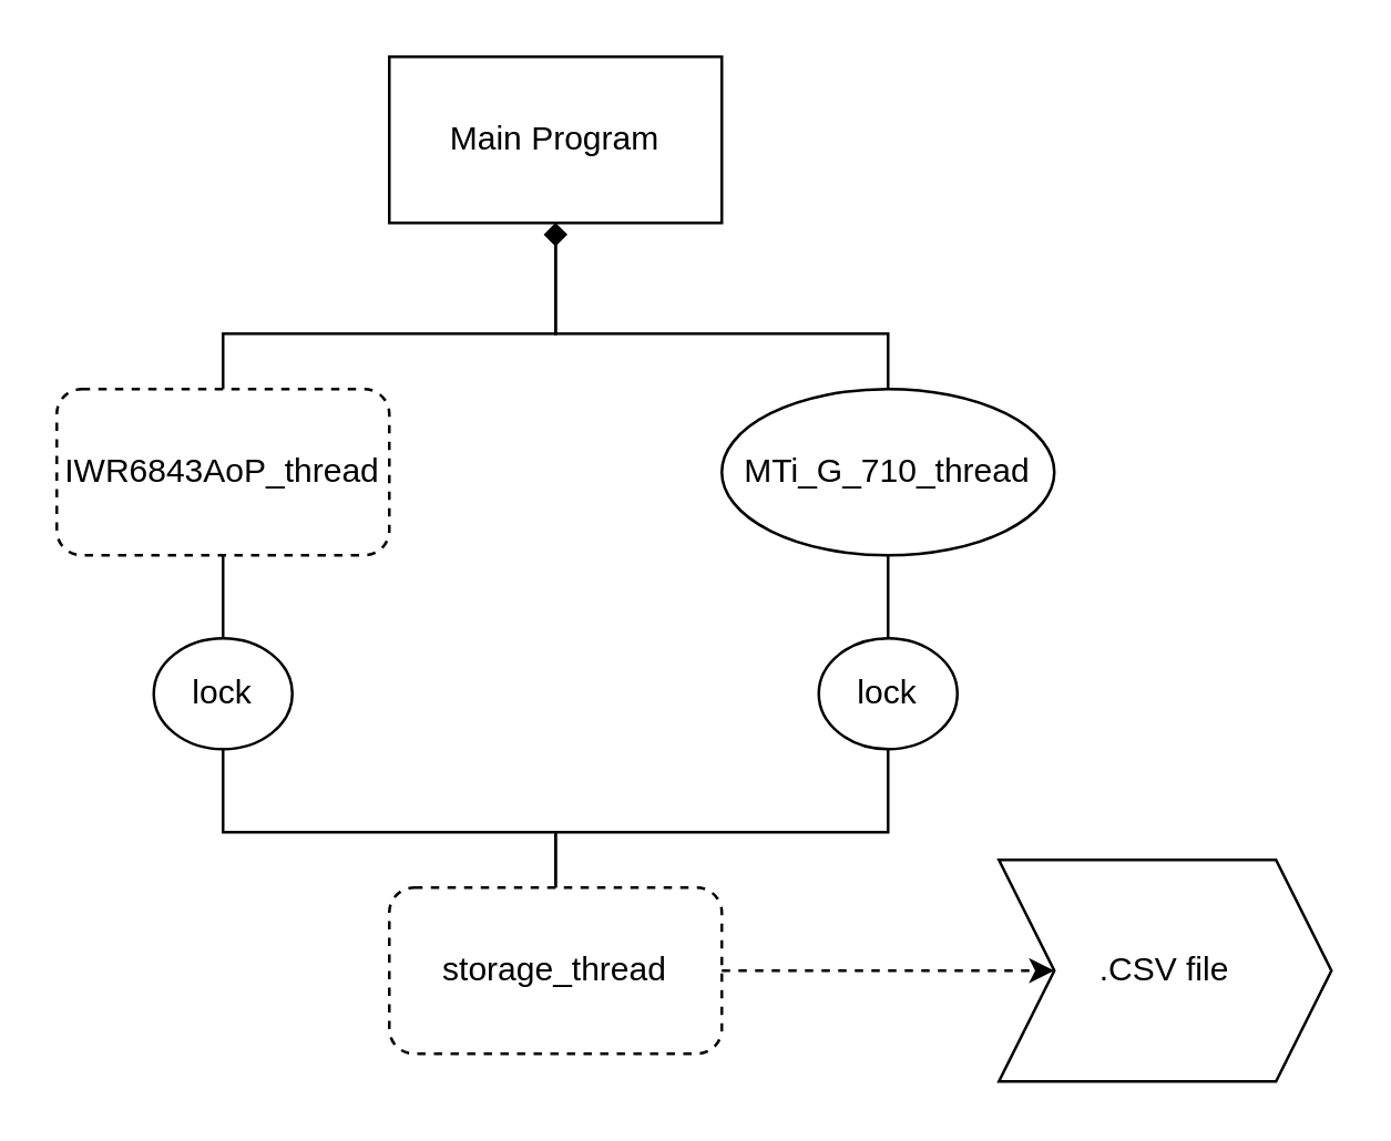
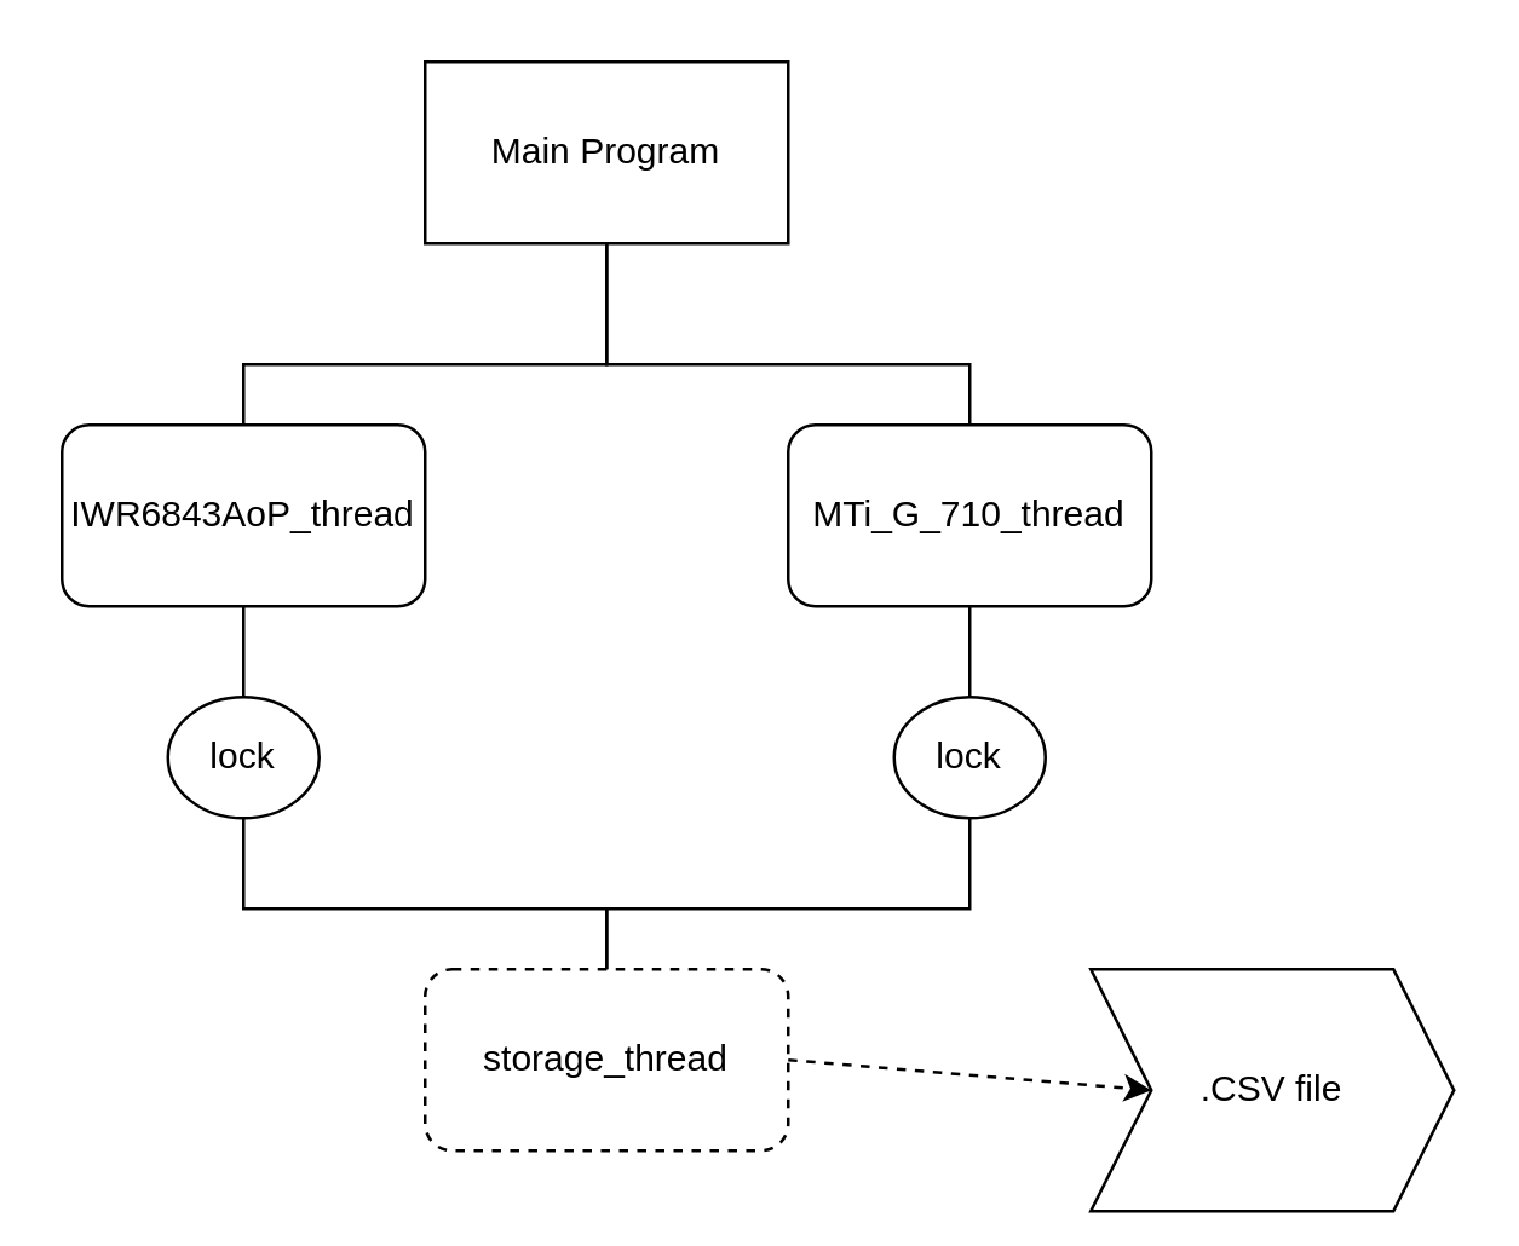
  <mxCell id="0" />
  <mxCell id="1" parent="0" />
  <mxCell id="2" value="Main Program" style="whiteSpace=wrap;html=1;rounded=0;" vertex="1" parent="1"><mxGeometry x="140" y="20" width="120" height="60" as="geometry" /></mxCell>
- <mxCell id="3" value="IWR6843AoP_thread" style="rounded=1;whiteSpace=wrap;html=1;dashed=1;" vertex="1" parent="1"><mxGeometry x="20" y="140" width="120" height="60" as="geometry" /></mxCell>
- <mxCell id="4" value="MTi_G_710_thread" style="ellipse;whiteSpace=wrap;html=1;" vertex="1" parent="1"><mxGeometry x="260" y="140" width="120" height="60" as="geometry" /></mxCell>
- <mxCell id="5" value="" style="endArrow=diamond;html=1;rounded=0;entryX=0.5;entryY=1;entryDx=0;entryDy=0;exitX=0.5;exitY=0;exitDx=0;exitDy=0;" edge="1" parent="1" source="4" target="2"><mxGeometry width="50" height="50" relative="1" as="geometry"><mxPoint x="180" y="210" as="sourcePoint" /><mxPoint x="230" y="160" as="targetPoint" /><Array as="points"><mxPoint x="320" y="120" /><mxPoint x="200" y="120" /></Array></mxGeometry></mxCell>
- <mxCell id="6" value="" style="endArrow=diamond;html=1;rounded=0;entryX=0.5;entryY=1;entryDx=0;entryDy=0;exitX=0.5;exitY=0;exitDx=0;exitDy=0;" edge="1" parent="1" source="3" target="2"><mxGeometry width="50" height="50" relative="1" as="geometry"><mxPoint x="180" y="210" as="sourcePoint" /><mxPoint x="230" y="160" as="targetPoint" /><Array as="points"><mxPoint x="80" y="120" /><mxPoint x="200" y="120" /></Array></mxGeometry></mxCell>
+ <mxCell id="3" value="IWR6843AoP_thread" style="rounded=1;whiteSpace=wrap;html=1;" vertex="1" parent="1"><mxGeometry x="20" y="140" width="120" height="60" as="geometry" /></mxCell>
+ <mxCell id="4" value="MTi_G_710_thread" style="rounded=1;whiteSpace=wrap;html=1;" vertex="1" parent="1"><mxGeometry x="260" y="140" width="120" height="60" as="geometry" /></mxCell>
+ <mxCell id="5" value="" style="endArrow=none;html=1;rounded=0;entryX=0.5;entryY=1;entryDx=0;entryDy=0;exitX=0.5;exitY=0;exitDx=0;exitDy=0;" edge="1" parent="1" source="4" target="2"><mxGeometry width="50" height="50" relative="1" as="geometry"><mxPoint x="180" y="210" as="sourcePoint" /><mxPoint x="230" y="160" as="targetPoint" /><Array as="points"><mxPoint x="320" y="120" /><mxPoint x="200" y="120" /></Array></mxGeometry></mxCell>
+ <mxCell id="6" value="" style="endArrow=none;html=1;rounded=0;entryX=0.5;entryY=1;entryDx=0;entryDy=0;exitX=0.5;exitY=0;exitDx=0;exitDy=0;" edge="1" parent="1" source="3" target="2"><mxGeometry width="50" height="50" relative="1" as="geometry"><mxPoint x="180" y="210" as="sourcePoint" /><mxPoint x="230" y="160" as="targetPoint" /><Array as="points"><mxPoint x="80" y="120" /><mxPoint x="200" y="120" /></Array></mxGeometry></mxCell>
  <mxCell id="7" value="lock" style="ellipse;whiteSpace=wrap;html=1;" vertex="1" parent="1"><mxGeometry x="55" y="230" width="50" height="40" as="geometry" /></mxCell>
  <mxCell id="8" value="lock" style="ellipse;whiteSpace=wrap;html=1;" vertex="1" parent="1"><mxGeometry x="295" y="230" width="50" height="40" as="geometry" /></mxCell>
  <mxCell id="9" value="" style="endArrow=none;html=1;rounded=0;entryX=0.5;entryY=1;entryDx=0;entryDy=0;exitX=0.5;exitY=0;exitDx=0;exitDy=0;" edge="1" parent="1" source="8" target="4"><mxGeometry width="50" height="50" relative="1" as="geometry"><mxPoint x="180" y="210" as="sourcePoint" /><mxPoint x="230" y="160" as="targetPoint" /></mxGeometry></mxCell>
  <mxCell id="10" value="" style="endArrow=none;html=1;rounded=0;entryX=0.5;entryY=1;entryDx=0;entryDy=0;exitX=0.5;exitY=0;exitDx=0;exitDy=0;" edge="1" parent="1" source="7" target="3"><mxGeometry width="50" height="50" relative="1" as="geometry"><mxPoint x="180" y="210" as="sourcePoint" /><mxPoint x="230" y="160" as="targetPoint" /></mxGeometry></mxCell>
  <mxCell id="11" value="storage_thread" style="rounded=1;whiteSpace=wrap;html=1;dashed=1;" vertex="1" parent="1"><mxGeometry x="140" y="320" width="120" height="60" as="geometry" /></mxCell>
  <mxCell id="12" value="" style="endArrow=none;html=1;rounded=0;entryX=0.5;entryY=1;entryDx=0;entryDy=0;exitX=0.5;exitY=0;exitDx=0;exitDy=0;" edge="1" parent="1" source="11" target="8"><mxGeometry width="50" height="50" relative="1" as="geometry"><mxPoint x="180" y="210" as="sourcePoint" /><mxPoint x="230" y="160" as="targetPoint" /><Array as="points"><mxPoint x="200" y="300" /><mxPoint x="320" y="300" /></Array></mxGeometry></mxCell>
  <mxCell id="13" value="" style="endArrow=none;html=1;rounded=0;exitX=0.5;exitY=1;exitDx=0;exitDy=0;entryX=0.5;entryY=0;entryDx=0;entryDy=0;" edge="1" parent="1" source="7" target="11"><mxGeometry width="50" height="50" relative="1" as="geometry"><mxPoint x="180" y="210" as="sourcePoint" /><mxPoint x="230" y="160" as="targetPoint" /><Array as="points"><mxPoint x="80" y="300" /><mxPoint x="200" y="300" /></Array></mxGeometry></mxCell>
- <mxCell id="14" value=".CSV file" style="shape=step;perimeter=stepPerimeter;whiteSpace=wrap;html=1;fixedSize=1;" vertex="1" parent="1"><mxGeometry x="360" y="310" width="120" height="80" as="geometry" /></mxCell>
+ <mxCell id="14" value=".CSV file" style="shape=step;perimeter=stepPerimeter;whiteSpace=wrap;html=1;fixedSize=1;" vertex="1" parent="1"><mxGeometry x="360" y="320" width="120" height="80" as="geometry" /></mxCell>
  <mxCell id="15" value="" style="endArrow=classic;html=1;rounded=0;entryX=0;entryY=0.5;entryDx=0;entryDy=0;exitX=1;exitY=0.5;exitDx=0;exitDy=0;dashed=1;" edge="1" parent="1" source="11" target="14"><mxGeometry width="50" height="50" relative="1" as="geometry"><mxPoint x="180" y="410" as="sourcePoint" /><mxPoint x="230" y="360" as="targetPoint" /></mxGeometry></mxCell>
